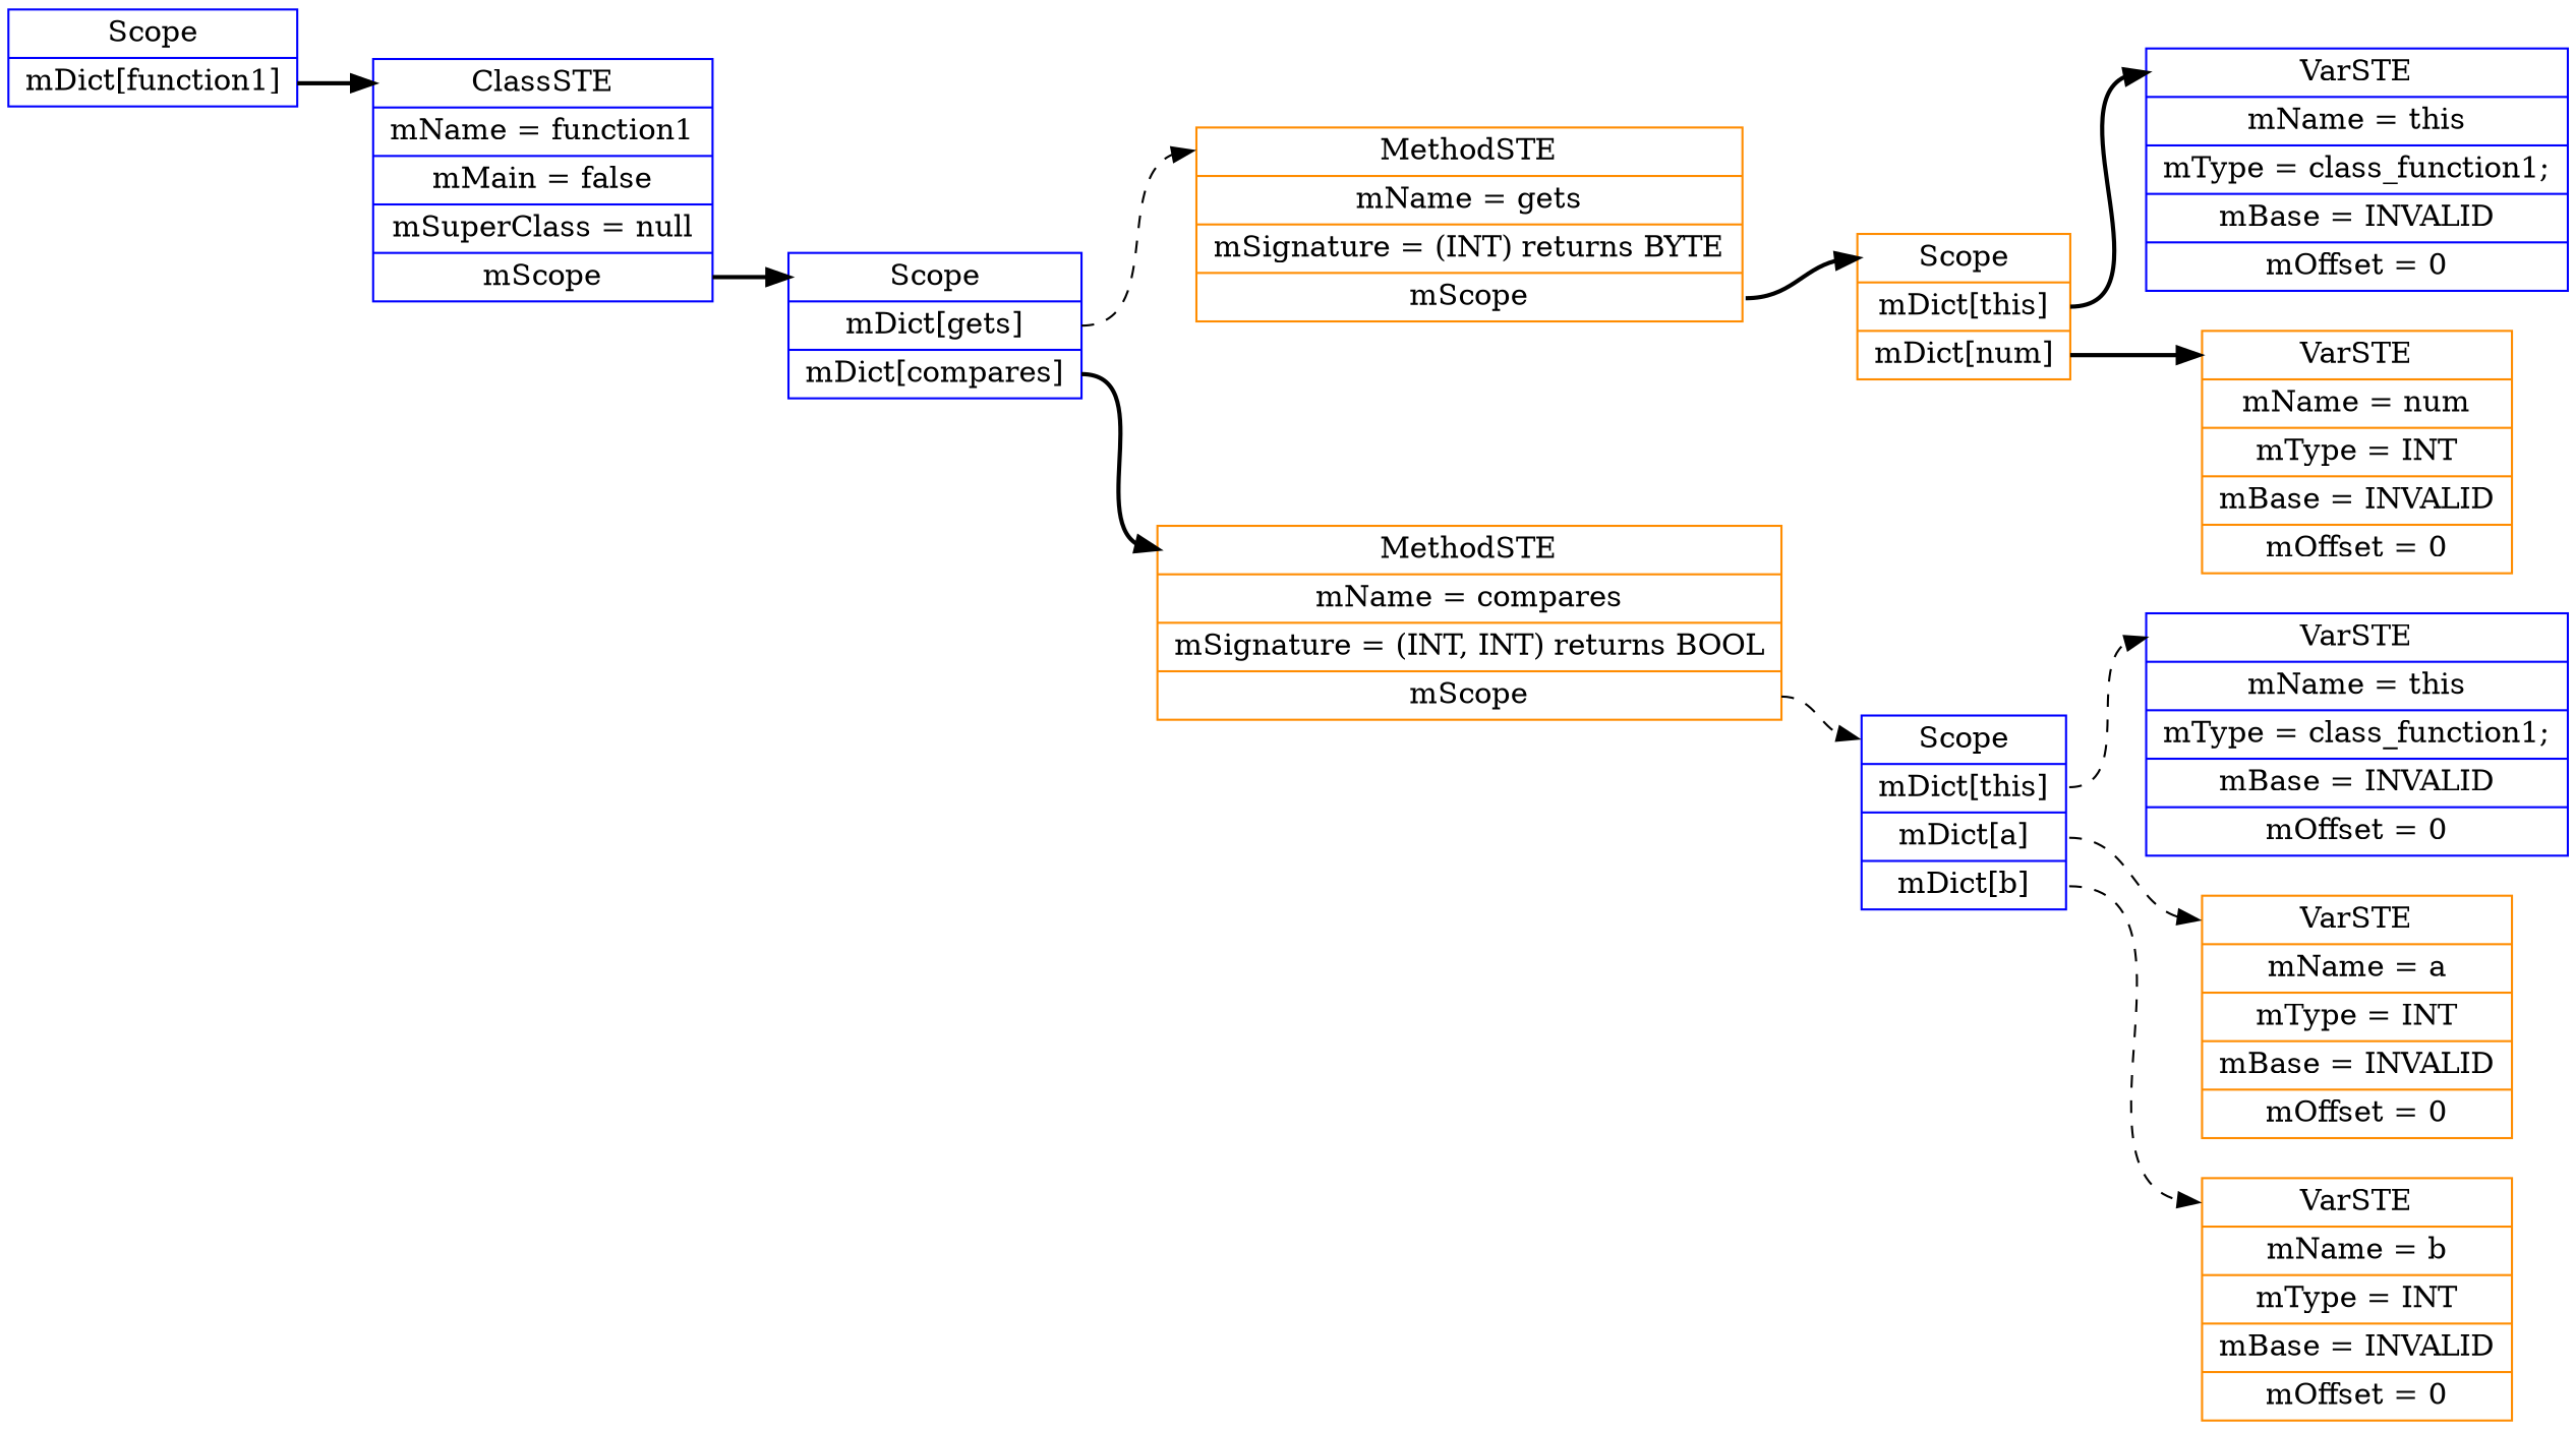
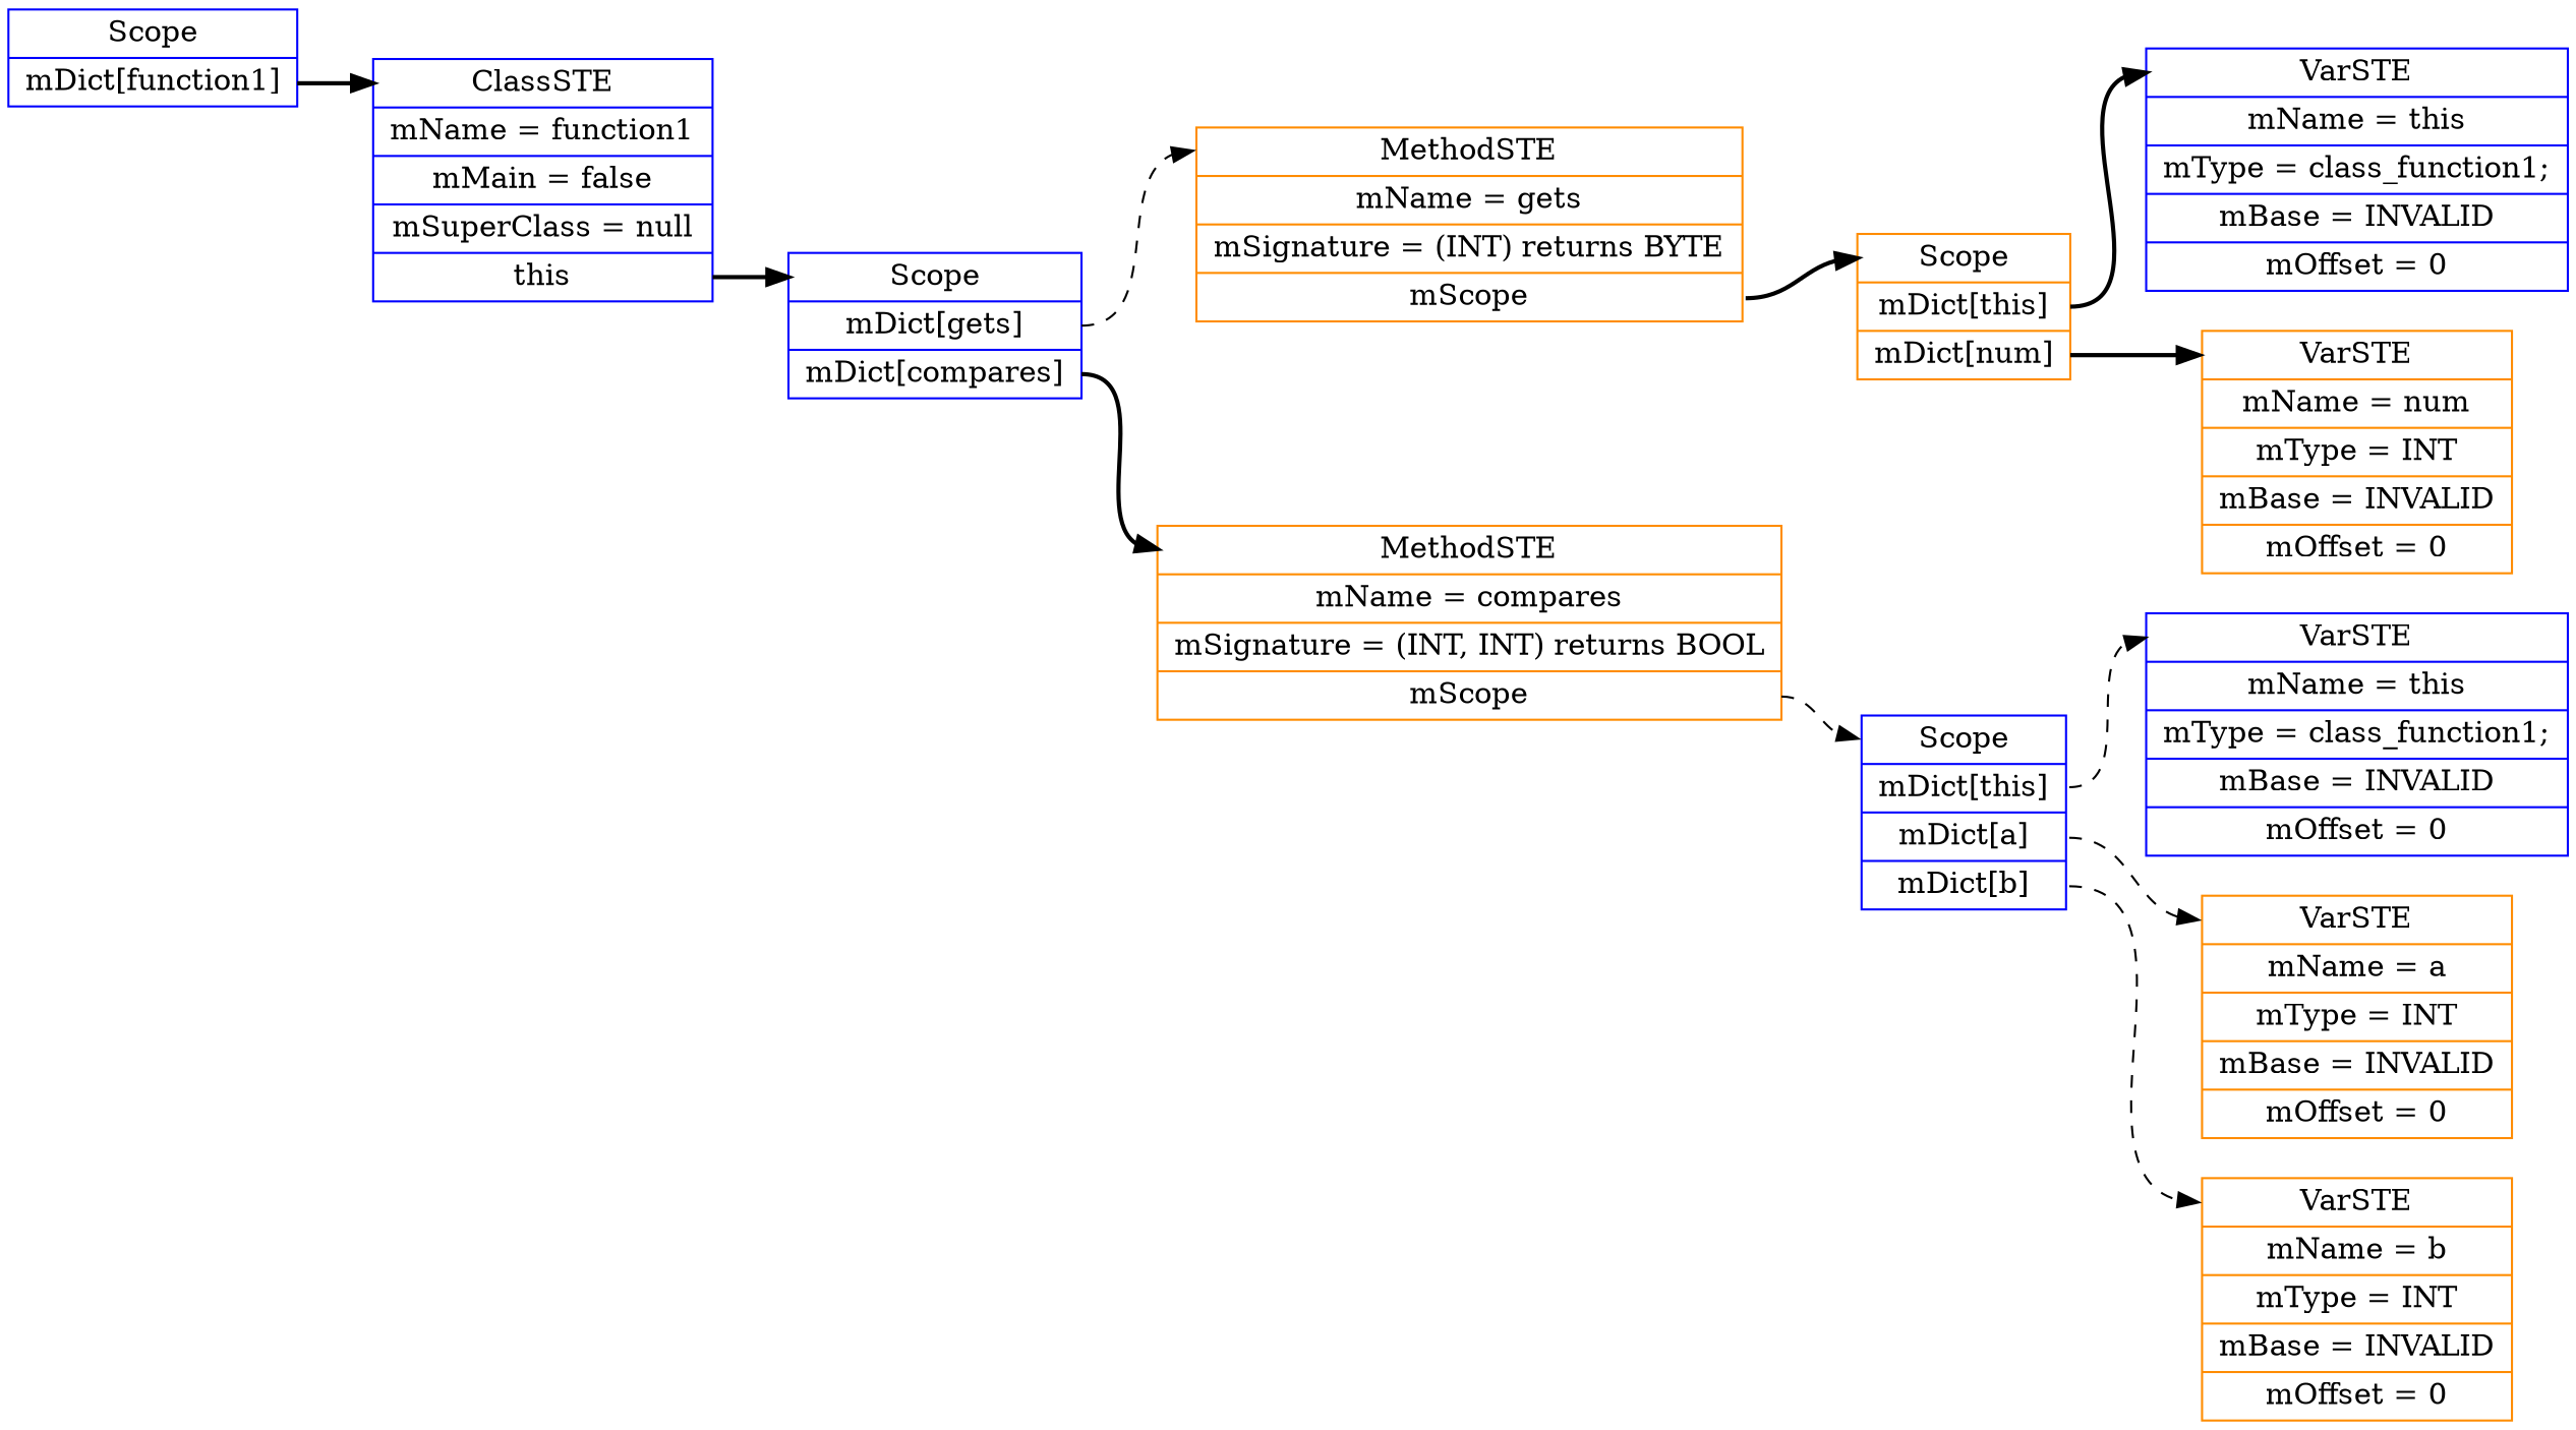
  digraph {
    rankdir=LR
    node [shape=record color=blue]
    edge [headport=f0 tailport=f1 style=bold]
    n1 [label=" <f0> Scope | <f1> mDict\[function1\] "]
-   n2 [label=" <f0> ClassSTE | <f1> mName = function1| <f2> mMain = false| <f3> mSuperClass = null| <f4> mScope "]
+   n2 [label=" <f0> ClassSTE | <f1> mName = function1| <f2> mMain = false| <f3> mSuperClass = null| <f4> this "]
    n3 [label=" <f0> Scope | <f1> mDict\[gets\] | <f2> mDict\[compares\] "]
    n4 [label=" <f0> MethodSTE | <f1> mName = gets| <f2> mSignature = (INT) returns BYTE| <f3> mScope " color=darkorange]
    n5 [label=" <f0> MethodSTE | <f1> mName = compares| <f2> mSignature = (INT, INT) returns BOOL| <f3> mScope " color=darkorange]
    n6 [label=" <f0> Scope | <f1> mDict\[this\] | <f2> mDict\[num\] " color=darkorange]
    n7 [label=" <f0> VarSTE | <f1> mName = this| <f2> mType = class_function1;| <f3> mBase = INVALID| <f4> mOffset = 0"]
    n8 [label=" <f0> VarSTE | <f1> mName = num| <f2> mType = INT| <f3> mBase = INVALID| <f4> mOffset = 0" color=darkorange]
    n9 [label=" <f0> Scope | <f1> mDict\[this\] | <f2> mDict\[a\] | <f3> mDict\[b\] "]
    n10 [label=" <f0> VarSTE | <f1> mName = this| <f2> mType = class_function1;| <f3> mBase = INVALID| <f4> mOffset = 0"]
    n11 [label=" <f0> VarSTE | <f1> mName = a| <f2> mType = INT| <f3> mBase = INVALID| <f4> mOffset = 0" color=darkorange]
    n12 [label=" <f0> VarSTE | <f1> mName = b| <f2> mType = INT| <f3> mBase = INVALID| <f4> mOffset = 0" color=darkorange]
    n1 -> n2
    n2 -> n3 [tailport=f4]
    n3 -> n4 [style=dashed]
    n3 -> n5 [tailport=f2]
    n4 -> n6 [tailport=f3]
    n5 -> n9 [tailport=f3 style=dashed]
    n6 -> n7
    n6 -> n8 [tailport=f2]
    n9 -> n10 [style=dashed]
    n9 -> n11 [tailport=f2 style=dashed]
    n9 -> n12 [tailport=f3 style=dashed]
  }
